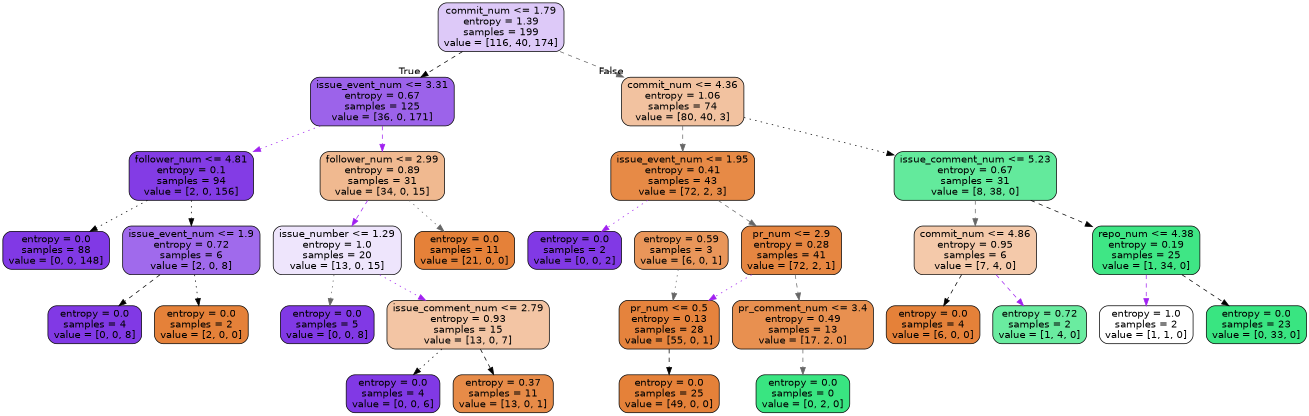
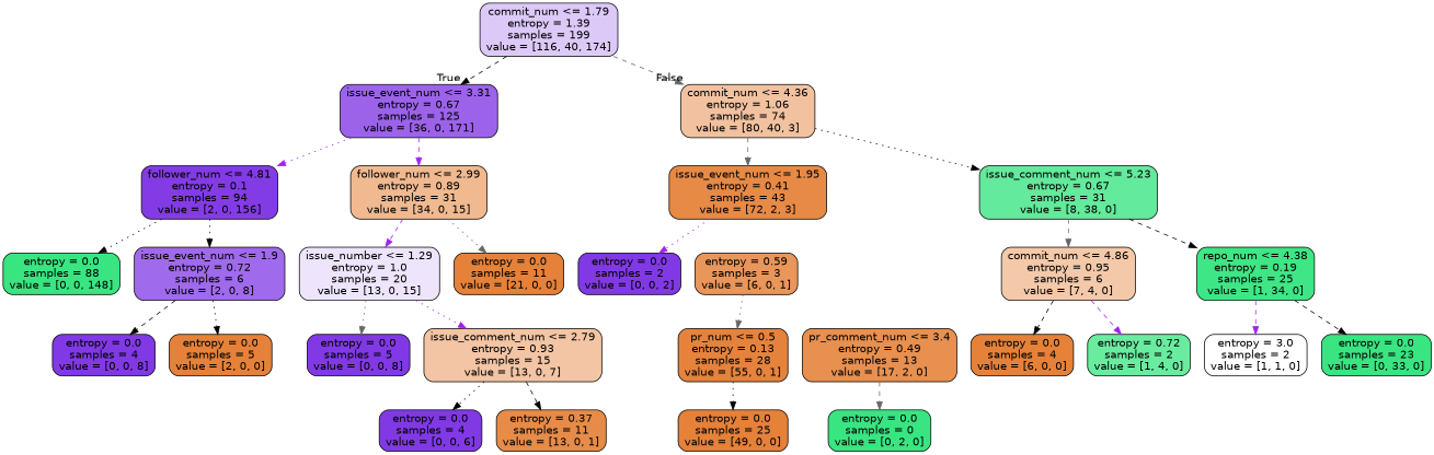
  digraph {
    node [color=black fillcolor="#8139e5" fontname=helvetica shape=box style="filled, rounded"]
    edge [color=black fontname=helvetica style=dashed]
    n1 [fillcolor="#ddc9f8" label="commit_num <= 1.79\nentropy = 1.39\nsamples = 199\nvalue = [116, 40, 174]"]
    n2 [fillcolor="#9c63ea" label="issue_event_num <= 3.31\nentropy = 0.67\nsamples = 125\nvalue = [36, 0, 171]"]
    n3 [fillcolor="#f2c2a0" label="commit_num <= 4.36\nentropy = 1.06\nsamples = 74\nvalue = [80, 40, 3]"]
    n4 [fillcolor="#833ce5" label="follower_num <= 4.81\nentropy = 0.1\nsamples = 94\nvalue = [2, 0, 156]"]
    n5 [fillcolor="#f0b990" label="follower_num <= 2.99\nentropy = 0.89\nsamples = 31\nvalue = [34, 0, 15]"]
    n6 [fillcolor="#e78a46" label="issue_event_num <= 1.95\nentropy = 0.41\nsamples = 43\nvalue = [72, 2, 3]"]
    n7 [fillcolor="#63ea9c" label="issue_comment_num <= 5.23\nentropy = 0.67\nsamples = 31\nvalue = [8, 38, 0]"]
-   n8 [label="entropy = 0.0\nsamples = 88\nvalue = [0, 0, 148]"]
+   n8 [fillcolor="#39e581" label="entropy = 0.0\nsamples = 88\nvalue = [0, 0, 148]"]
    n9 [fillcolor="#a06aec" label="issue_event_num <= 1.9\nentropy = 0.72\nsamples = 6\nvalue = [2, 0, 8]"]
    n10 [fillcolor="#eee5fc" label="issue_number <= 1.29\nentropy = 1.0\nsamples = 20\nvalue = [13, 0, 15]"]
    n11 [fillcolor="#e58139" label="entropy = 0.0\nsamples = 11\nvalue = [21, 0, 0]"]
    n12 [label="entropy = 0.0\nsamples = 4\nvalue = [0, 0, 8]"]
-   n13 [fillcolor="#e58139" label="entropy = 0.0\nsamples = 2\nvalue = [2, 0, 0]"]
+   n13 [fillcolor="#e58139" label="entropy = 0.0\nsamples = 5\nvalue = [2, 0, 0]"]
    n14 [label="entropy = 0.0\nsamples = 5\nvalue = [0, 0, 8]"]
    n15 [fillcolor="#f3c5a4" label="issue_comment_num <= 2.79\nentropy = 0.93\nsamples = 15\nvalue = [13, 0, 7]"]
    n16 [label="entropy = 0.0\nsamples = 4\nvalue = [0, 0, 6]"]
    n17 [fillcolor="#e78b48" label="entropy = 0.37\nsamples = 11\nvalue = [13, 0, 1]"]
    n18 [label="entropy = 0.0\nsamples = 2\nvalue = [0, 0, 2]"]
-   n19 [fillcolor="#e68641" label="pr_num <= 2.9\nentropy = 0.28\nsamples = 41\nvalue = [72, 2, 1]"]
    n20 [fillcolor="#f4c9aa" label="commit_num <= 4.86\nentropy = 0.95\nsamples = 6\nvalue = [7, 4, 0]"]
    n21 [fillcolor="#3fe685" label="repo_num <= 4.38\nentropy = 0.19\nsamples = 25\nvalue = [1, 34, 0]"]
    n22 [fillcolor="#e5833d" label="pr_num <= 0.5\nentropy = 0.13\nsamples = 28\nvalue = [55, 0, 1]"]
    n23 [fillcolor="#e89050" label="pr_comment_num <= 3.4\nentropy = 0.49\nsamples = 13\nvalue = [17, 2, 0]"]
    n24 [fillcolor="#e58139" label="entropy = 0.0\nsamples = 25\nvalue = [49, 0, 0]"]
    n25 [fillcolor="#39e581" label="entropy = 0.0\nsamples = 0\nvalue = [0, 2, 0]"]
    n26 [fillcolor="#e9965a" label="entropy = 0.59\nsamples = 3\nvalue = [6, 0, 1]"]
    n27 [fillcolor="#e58139" label="entropy = 0.0\nsamples = 4\nvalue = [6, 0, 0]"]
    n28 [fillcolor="#6aeca0" label="entropy = 0.72\nsamples = 2\nvalue = [1, 4, 0]"]
-   n29 [fillcolor="#ffffff" label="entropy = 1.0\nsamples = 2\nvalue = [1, 1, 0]"]
+   n29 [fillcolor="#ffffff" label="entropy = 3.0\nsamples = 2\nvalue = [1, 1, 0]"]
    n30 [fillcolor="#39e581" label="entropy = 0.0\nsamples = 23\nvalue = [0, 33, 0]"]
    n1 -> n2 [headlabel=True labelangle=45 labeldistance=2.5]
    n1 -> n3 [color=gray40 headlabel=False labelangle=-45 labeldistance=2.5]
    n2 -> n4 [color=purple style=dotted]
    n2 -> n5 [color=purple]
    n3 -> n6 [color=gray40]
    n3 -> n7 [style=dotted]
    n4 -> n8 [style=dotted]
    n4 -> n9 [style=dotted]
    n5 -> n10 [color=purple]
    n5 -> n11 [color=gray40 style=dotted]
    n6 -> n18 [color=purple style=dotted]
-   n6 -> n19 [color=gray40]
    n7 -> n20 [color=gray40]
    n7 -> n21
    n9 -> n12
    n9 -> n13 [style=dotted]
    n10 -> n14 [color=gray40 style=dotted]
    n10 -> n15 [color=purple style=dotted]
    n15 -> n16 [style=dotted]
    n15 -> n17
-   n19 -> n22 [color=purple style=dotted]
-   n19 -> n23 [color=gray40]
    n20 -> n27
    n20 -> n28 [color=purple]
    n21 -> n29 [color=purple]
    n21 -> n30
-   n22 -> n24
+   n22 -> n24 [style=dotted]
    n23 -> n25 [color=gray40]
    n26 -> n22 [color=gray40 style=dotted]
  }
